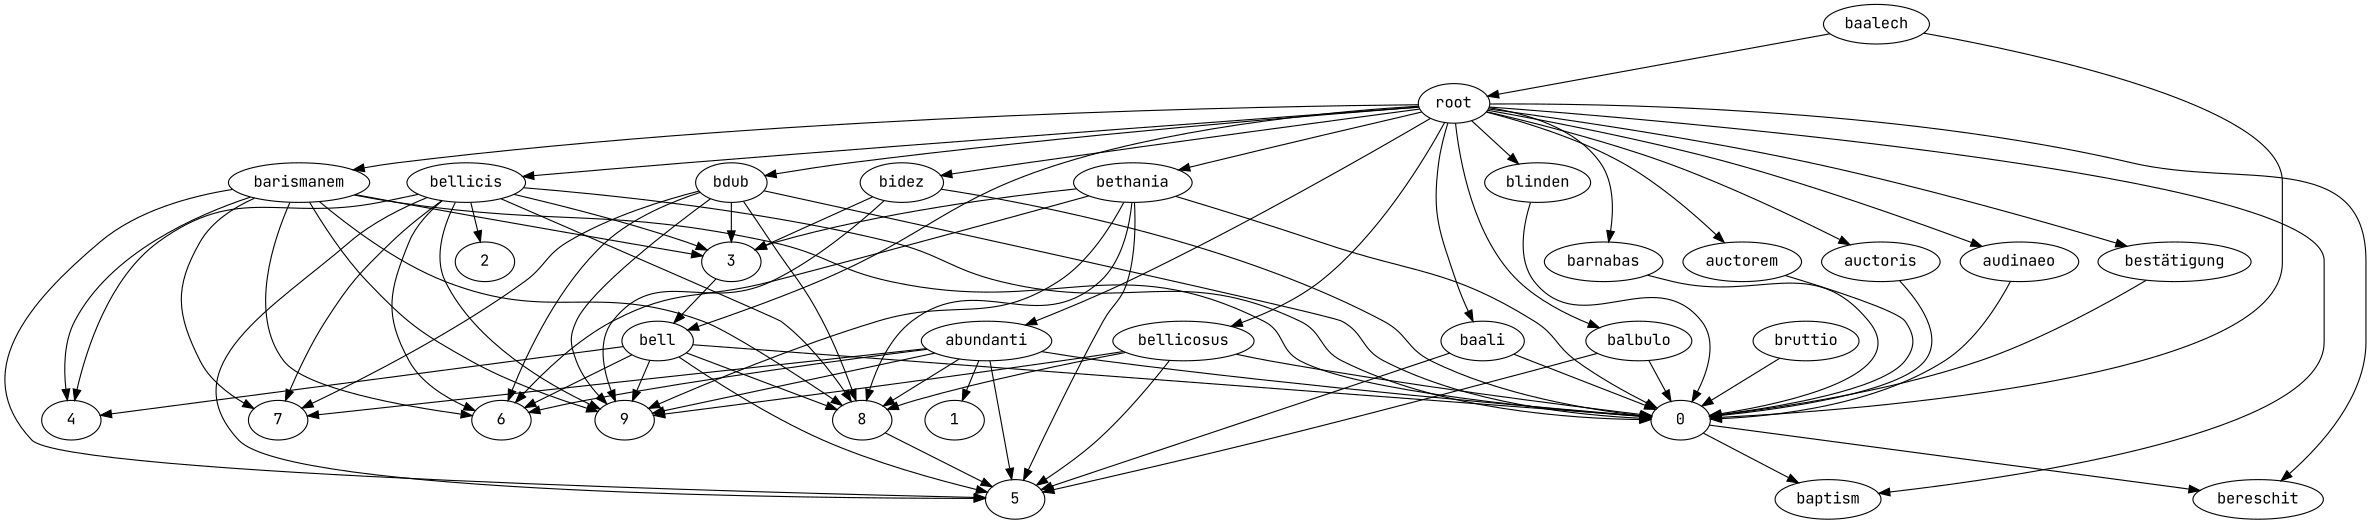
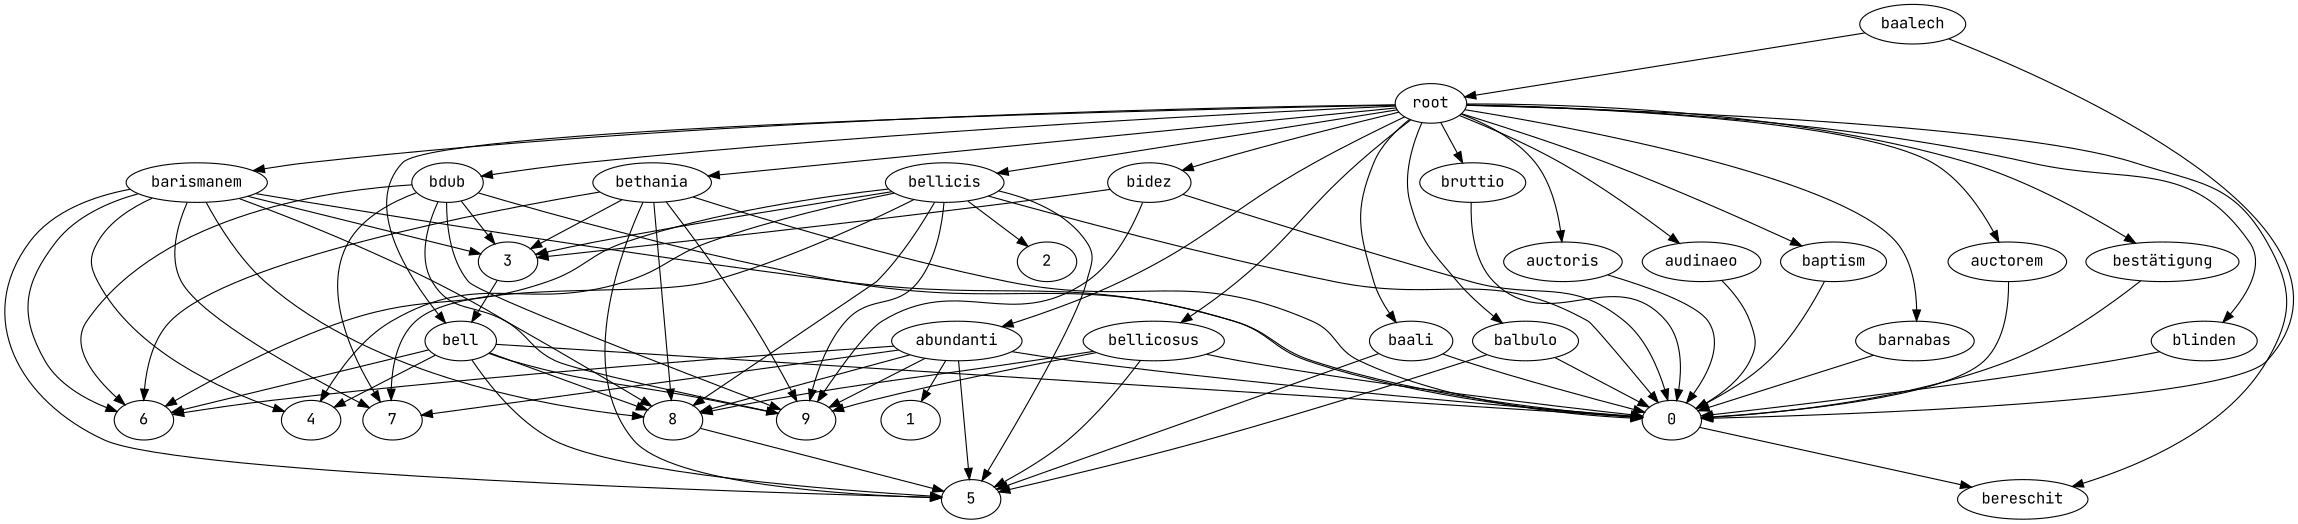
  strict digraph {
    fontname="JetBrains Mono"
    node [fontname="JetBrains Mono"]
    edge [fontname="JetBrains Mono"]
    root
    abundanti
    auctorem
    auctoris
    audinaeo
    baali
    balbulo
    baptism
    barismanem
    barnabas
    bdub
    bell
    bellicis
    bellicosus
    bereschit
    "bestätigung"
    bethania
    bidez
    blinden
    bruttio
    0
    1
    5
    6
    7
    8
    9
    baalech
    3
    4
    2
    root -> abundanti
    root -> auctorem
    root -> auctoris
    root -> audinaeo
    root -> baali
    root -> balbulo
    root -> baptism
    root -> barismanem
    root -> barnabas
    root -> bdub
    root -> bell
    root -> bellicis
    root -> bellicosus
    root -> bereschit
    root -> "bestätigung"
    root -> bethania
    root -> bidez
    root -> blinden
+   root -> bruttio
    abundanti -> 0
    abundanti -> 1
    abundanti -> 5
    abundanti -> 6
    abundanti -> 7
    abundanti -> 8
    abundanti -> 9
    auctorem -> 0
    auctoris -> 0
    audinaeo -> 0
    baali -> 0
    baali -> 5
    balbulo -> 0
    balbulo -> 5
-   0 -> baptism
+   baptism -> 0
    barismanem -> 0
    barismanem -> 5
    barismanem -> 6
    barismanem -> 7
    barismanem -> 8
    barismanem -> 9
    barismanem -> 3
    barismanem -> 4
    barnabas -> 0
    bdub -> 0
    bdub -> 6
    bdub -> 7
    bdub -> 8
    bdub -> 9
    bdub -> 3
    bell -> 0
    bell -> 5
    bell -> 6
    bell -> 8
    bell -> 9
    bell -> 4
    bellicis -> 0
    bellicis -> 5
    bellicis -> 6
    bellicis -> 7
    bellicis -> 8
    bellicis -> 9
    bellicis -> 3
    bellicis -> 4
    bellicis -> 2
    bellicosus -> 0
    bellicosus -> 5
    bellicosus -> 8
    bellicosus -> 9
    "bestätigung" -> 0
    bethania -> 0
    bethania -> 5
    bethania -> 6
    bethania -> 8
    bethania -> 9
    bethania -> 3
    bidez -> 0
    bidez -> 9
    bidez -> 3
    blinden -> 0
    bruttio -> 0
    0 -> bereschit
    8 -> 5
    baalech -> root
    baalech -> 0
    3 -> bell
  }
